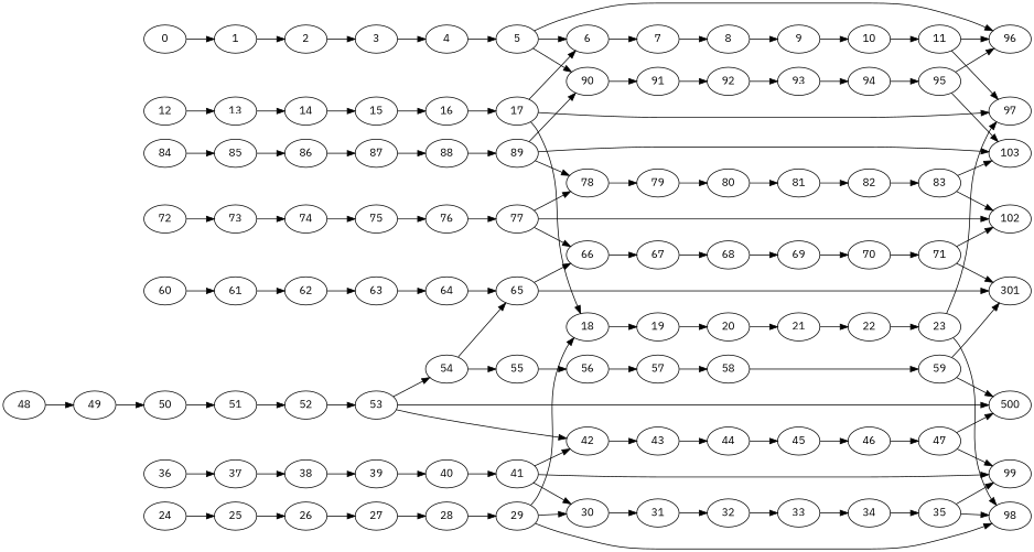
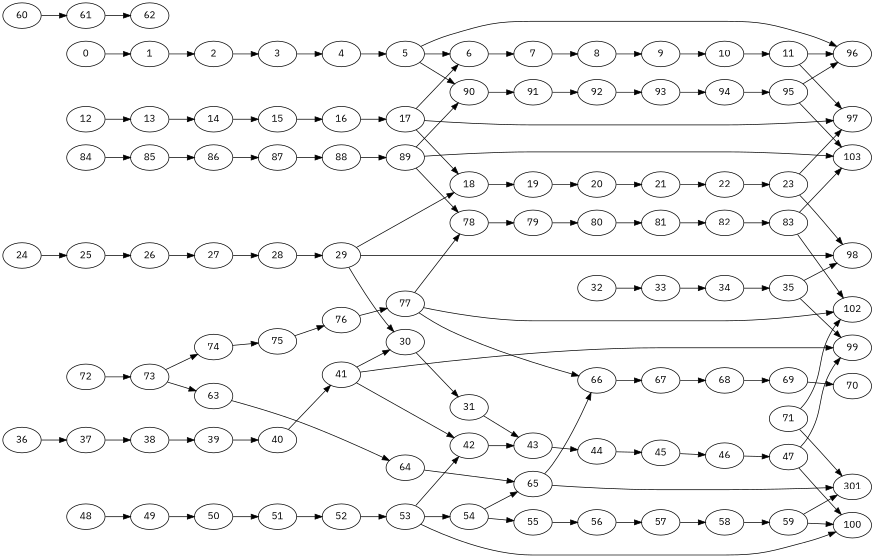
  digraph {
    fontname="IBM Plex Sans"
    rankdir=LR
    node [count=1 fontname="IBM Plex Sans" tid=1]
    edge [fontname="IBM Plex Sans"]
    1
    0 [count=0]
    2 [count=2]
    3 [count=3]
    4 [count=4]
    5 [count=5]
    6 [count=0 tid=2]
    90 [count=0 tid=16]
    96 [count=6]
    7 [tid=2]
    91 [tid=16]
    8 [count=2 tid=2]
    9 [count=3 tid=2]
    10 [count=4 tid=2]
    11 [count=5 tid=2]
    97 [count=6 tid=3]
    12 [count=0 tid=3]
    13 [tid=3]
    14 [count=2 tid=3]
    15 [count=3 tid=3]
    16 [count=4 tid=3]
    17 [count=5 tid=3]
    18 [count=0 tid=4]
    19 [tid=4]
    20 [count=2 tid=4]
    21 [count=3 tid=4]
    22 [count=4 tid=4]
    23 [count=5 tid=4]
    98 [count=6 tid=5]
    24 [count=0 tid=5]
    25 [tid=5]
    26 [count=2 tid=5]
    27 [count=3 tid=5]
    28 [count=4 tid=5]
    29 [count=5 tid=5]
    30 [count=0 tid=6]
    31 [tid=6]
    32 [count=2 tid=6]
    33 [count=3 tid=6]
    34 [count=4 tid=6]
    35 [count=5 tid=6]
    99 [count=6 tid=7]
    36 [count=0 tid=7]
    37 [tid=7]
    38 [count=2 tid=7]
    39 [count=3 tid=7]
    40 [count=4 tid=7]
    41 [count=5 tid=7]
    42 [count=0 tid=8]
    43 [tid=8]
    44 [count=2 tid=8]
    45 [count=3 tid=8]
    46 [count=4 tid=8]
    47 [count=5 tid=8]
-   100 [count=6 tid=9 label=500]
+   100 [count=6 tid=9]
    48 [count=0 tid=9]
    49 [tid=9]
    50 [count=2 tid=9]
    51 [count=3 tid=9]
    52 [count=4 tid=9]
    53 [count=5 tid=9]
    54 [count=0 tid=10]
    55 [tid=10]
    65 [count=5 tid=11]
    56 [count=2 tid=10]
    57 [count=3 tid=10]
    58 [count=4 tid=10]
    59 [count=5 tid=10]
    n69 [count=6 label=301 tid=11]
    60 [count=0 tid=11]
    61 [tid=11]
    62 [count=2 tid=11]
    63 [count=3 tid=11]
    64 [count=4 tid=11]
    66 [count=0 tid=12]
    67 [tid=12]
    68 [count=2 tid=12]
    69 [count=3 tid=12]
    70 [count=4 tid=12]
    71 [count=5 tid=12]
    102 [count=6 tid=13]
    72 [count=0 tid=13]
    73 [tid=13]
    74 [count=2 tid=13]
    75 [count=3 tid=13]
    76 [count=4 tid=13]
    77 [count=5 tid=13]
    78 [count=0 tid=14]
    79 [tid=14]
    80 [count=2 tid=14]
    81 [count=3 tid=14]
    82 [count=4 tid=14]
    83 [count=5 tid=14]
    103 [count=6 tid=15]
    84 [count=0 tid=15]
    85 [tid=15]
    86 [count=2 tid=15]
    87 [count=3 tid=15]
    88 [count=4 tid=15]
    89 [count=5 tid=15]
    92 [count=2 tid=16]
    93 [count=3 tid=16]
    94 [count=4 tid=16]
    95 [count=5 tid=16]
    1 -> 2
    0 -> 1
    2 -> 3
    3 -> 4
    4 -> 5
    5 -> 6
    5 -> 90
    5 -> 96
    6 -> 7
    90 -> 91
    7 -> 8
    91 -> 92
    8 -> 9
    9 -> 10
    10 -> 11
    11 -> 96
    11 -> 97
    12 -> 13
    13 -> 14
    14 -> 15
    15 -> 16
    16 -> 17
    17 -> 6
    17 -> 97
    17 -> 18
    18 -> 19
    19 -> 20
    20 -> 21
    21 -> 22
    22 -> 23
    23 -> 97
    23 -> 98
    24 -> 25
    25 -> 26
    26 -> 27
    27 -> 28
    28 -> 29
    29 -> 18
    29 -> 98
    29 -> 30
    30 -> 31
-   31 -> 32
+   31 -> 43
    32 -> 33
    33 -> 34
    34 -> 35
    35 -> 98
    35 -> 99
    36 -> 37
    37 -> 38
    38 -> 39
    39 -> 40
    40 -> 41
    41 -> 30
    41 -> 99
    41 -> 42
    42 -> 43
    43 -> 44
    44 -> 45
    45 -> 46
    46 -> 47
    47 -> 99
    47 -> 100
    48 -> 49
    49 -> 50
    50 -> 51
    51 -> 52
    52 -> 53
    53 -> 42
    53 -> 100
    53 -> 54
    54 -> 55
    54 -> 65
    55 -> 56
    65 -> n69
    65 -> 66
    56 -> 57
    57 -> 58
    58 -> 59
    59 -> 100
    59 -> n69
    60 -> 61
    61 -> 62
-   62 -> 63
+   73 -> 63
    63 -> 64
    64 -> 65
    66 -> 67
    67 -> 68
    68 -> 69
    69 -> 70
-   70 -> 71
    71 -> n69
    71 -> 102
    72 -> 73
    73 -> 74
    74 -> 75
    75 -> 76
    76 -> 77
    77 -> 66
    77 -> 102
    77 -> 78
    78 -> 79
    79 -> 80
    80 -> 81
    81 -> 82
    82 -> 83
    83 -> 102
    83 -> 103
    84 -> 85
    85 -> 86
    86 -> 87
    87 -> 88
    88 -> 89
    89 -> 90
    89 -> 78
    89 -> 103
    92 -> 93
    93 -> 94
    94 -> 95
    95 -> 96
    95 -> 103
  }
